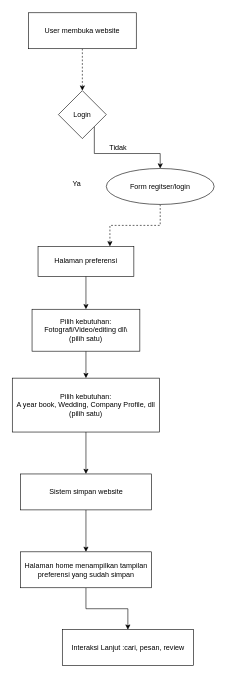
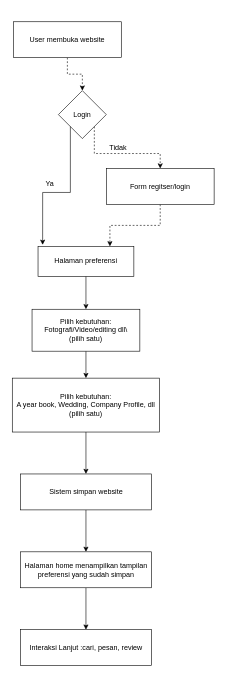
  <mxCell id="0" />
  <mxCell id="1" parent="0" />
  <mxCell id="2" style="edgeStyle=orthogonalEdgeStyle;rounded=0;orthogonalLoop=1;jettySize=auto;html=1;entryX=0.5;entryY=0;entryDx=0;entryDy=0;dashed=1;" edge="1" parent="1" source="3" target="5"><mxGeometry relative="1" as="geometry" /></mxCell>
- <mxCell id="3" value="User membuka website" style="rounded=0;whiteSpace=wrap;html=1;" vertex="1" parent="1"><mxGeometry x="47" y="20" width="180" height="60" as="geometry" /></mxCell>
- <mxCell id="4" style="edgeStyle=orthogonalEdgeStyle;rounded=0;orthogonalLoop=1;jettySize=auto;html=1;exitX=1;exitY=1;exitDx=0;exitDy=0;entryX=0.5;entryY=0;entryDx=0;entryDy=0;" edge="1" parent="1" source="5" target="7"><mxGeometry relative="1" as="geometry" /></mxCell>
+ <mxCell id="3" value="User membuka website" style="rounded=0;whiteSpace=wrap;html=1;" vertex="1" parent="1"><mxGeometry x="22" y="35" width="180" height="60" as="geometry" /></mxCell>
+ <mxCell id="4" style="edgeStyle=orthogonalEdgeStyle;rounded=0;orthogonalLoop=1;jettySize=auto;html=1;exitX=1;exitY=1;exitDx=0;exitDy=0;entryX=0.5;entryY=0;entryDx=0;entryDy=0;dashed=1;" edge="1" parent="1" source="5" target="7"><mxGeometry relative="1" as="geometry" /></mxCell>
  <mxCell id="5" value="Login" style="rhombus;whiteSpace=wrap;html=1;" vertex="1" parent="1"><mxGeometry x="97" y="150" width="80" height="80" as="geometry" /></mxCell>
  <mxCell id="6" style="edgeStyle=orthogonalEdgeStyle;rounded=0;orthogonalLoop=1;jettySize=auto;html=1;entryX=0.75;entryY=0;entryDx=0;entryDy=0;dashed=1;" edge="1" parent="1" source="7" target="9"><mxGeometry relative="1" as="geometry" /></mxCell>
- <mxCell id="7" value="Form regitser/login" style="ellipse;whiteSpace=wrap;html=1;" vertex="1" parent="1"><mxGeometry x="177" y="280" width="180" height="60" as="geometry" /></mxCell>
+ <mxCell id="7" value="Form regitser/login" style="rounded=0;whiteSpace=wrap;html=1;" vertex="1" parent="1"><mxGeometry x="177" y="280" width="180" height="60" as="geometry" /></mxCell>
  <mxCell id="8" style="edgeStyle=orthogonalEdgeStyle;rounded=0;orthogonalLoop=1;jettySize=auto;html=1;entryX=0.5;entryY=0;entryDx=0;entryDy=0;" edge="1" parent="1" source="9" target="11"><mxGeometry relative="1" as="geometry" /></mxCell>
  <mxCell id="9" value="Halaman preferensi" style="rounded=0;whiteSpace=wrap;html=1;" vertex="1" parent="1"><mxGeometry x="63" y="410" width="160" height="50" as="geometry" /></mxCell>
  <mxCell id="10" style="edgeStyle=orthogonalEdgeStyle;rounded=0;orthogonalLoop=1;jettySize=auto;html=1;entryX=0.5;entryY=0;entryDx=0;entryDy=0;" edge="1" parent="1" source="11" target="13"><mxGeometry relative="1" as="geometry" /></mxCell>
  <mxCell id="11" value="Pilih kebutuhan:&lt;div&gt;Fotografi/Video/editing dll\&lt;/div&gt;&lt;div&gt;(pilih satu)&lt;/div&gt;" style="rounded=0;whiteSpace=wrap;html=1;" vertex="1" parent="1"><mxGeometry x="53" y="515" width="180" height="70" as="geometry" /></mxCell>
  <mxCell id="12" style="edgeStyle=orthogonalEdgeStyle;rounded=0;orthogonalLoop=1;jettySize=auto;html=1;entryX=0.5;entryY=0;entryDx=0;entryDy=0;" edge="1" parent="1" source="13" target="15"><mxGeometry relative="1" as="geometry" /></mxCell>
  <mxCell id="13" value="Pilih kebutuhan:&lt;div&gt;A year book, Wedding, Company Profile, dll&lt;/div&gt;&lt;div&gt;(pilih satu)&lt;/div&gt;" style="rounded=0;whiteSpace=wrap;html=1;" vertex="1" parent="1"><mxGeometry x="20" y="630" width="246" height="90" as="geometry" /></mxCell>
  <mxCell id="14" style="edgeStyle=orthogonalEdgeStyle;rounded=0;orthogonalLoop=1;jettySize=auto;html=1;entryX=0.5;entryY=0;entryDx=0;entryDy=0;" edge="1" parent="1" source="15" target="17"><mxGeometry relative="1" as="geometry" /></mxCell>
  <mxCell id="15" value="Sistem simpan website" style="rounded=0;whiteSpace=wrap;html=1;" vertex="1" parent="1"><mxGeometry x="33.5" y="790" width="219" height="60" as="geometry" /></mxCell>
  <mxCell id="16" style="edgeStyle=orthogonalEdgeStyle;rounded=0;orthogonalLoop=1;jettySize=auto;html=1;entryX=0.5;entryY=0;entryDx=0;entryDy=0;" edge="1" parent="1" source="17" target="18"><mxGeometry relative="1" as="geometry" /></mxCell>
  <mxCell id="17" value="Halaman home menampilkan tampilan preferensi yang sudah simpan" style="rounded=0;whiteSpace=wrap;html=1;" vertex="1" parent="1"><mxGeometry x="33.5" y="920" width="219" height="60" as="geometry" /></mxCell>
- <mxCell id="18" value="Interaksi Lanjut :cari, pesan, review" style="rounded=0;whiteSpace=wrap;html=1;" vertex="1" parent="1"><mxGeometry x="103.5" y="1050" width="219" height="60" as="geometry" /></mxCell>
+ <mxCell id="18" value="Interaksi Lanjut :cari, pesan, review" style="rounded=0;whiteSpace=wrap;html=1;" vertex="1" parent="1"><mxGeometry x="33.5" y="1050" width="219" height="60" as="geometry" /></mxCell>
  <mxCell id="19" value="Tidak" style="text;html=1;align=center;verticalAlign=middle;whiteSpace=wrap;rounded=0;" vertex="1" parent="1"><mxGeometry x="167" y="230" width="60" height="30" as="geometry" /></mxCell>
- <mxCell id="21" value="Ya" style="text;html=1;align=center;verticalAlign=middle;whiteSpace=wrap;rounded=0;" vertex="1" parent="1"><mxGeometry x="98" y="290" width="60" height="30" as="geometry" /></mxCell>
+ <mxCell id="20" style="edgeStyle=orthogonalEdgeStyle;rounded=0;orthogonalLoop=1;jettySize=auto;html=1;exitX=0;exitY=1;exitDx=0;exitDy=0;entryX=0.048;entryY=-0.052;entryDx=0;entryDy=0;entryPerimeter=0;" edge="1" parent="1" source="5" target="9"><mxGeometry relative="1" as="geometry" /></mxCell>
+ <mxCell id="21" value="Ya" style="text;html=1;align=center;verticalAlign=middle;whiteSpace=wrap;rounded=0;" vertex="1" parent="1"><mxGeometry x="53" y="290" width="60" height="30" as="geometry" /></mxCell>
